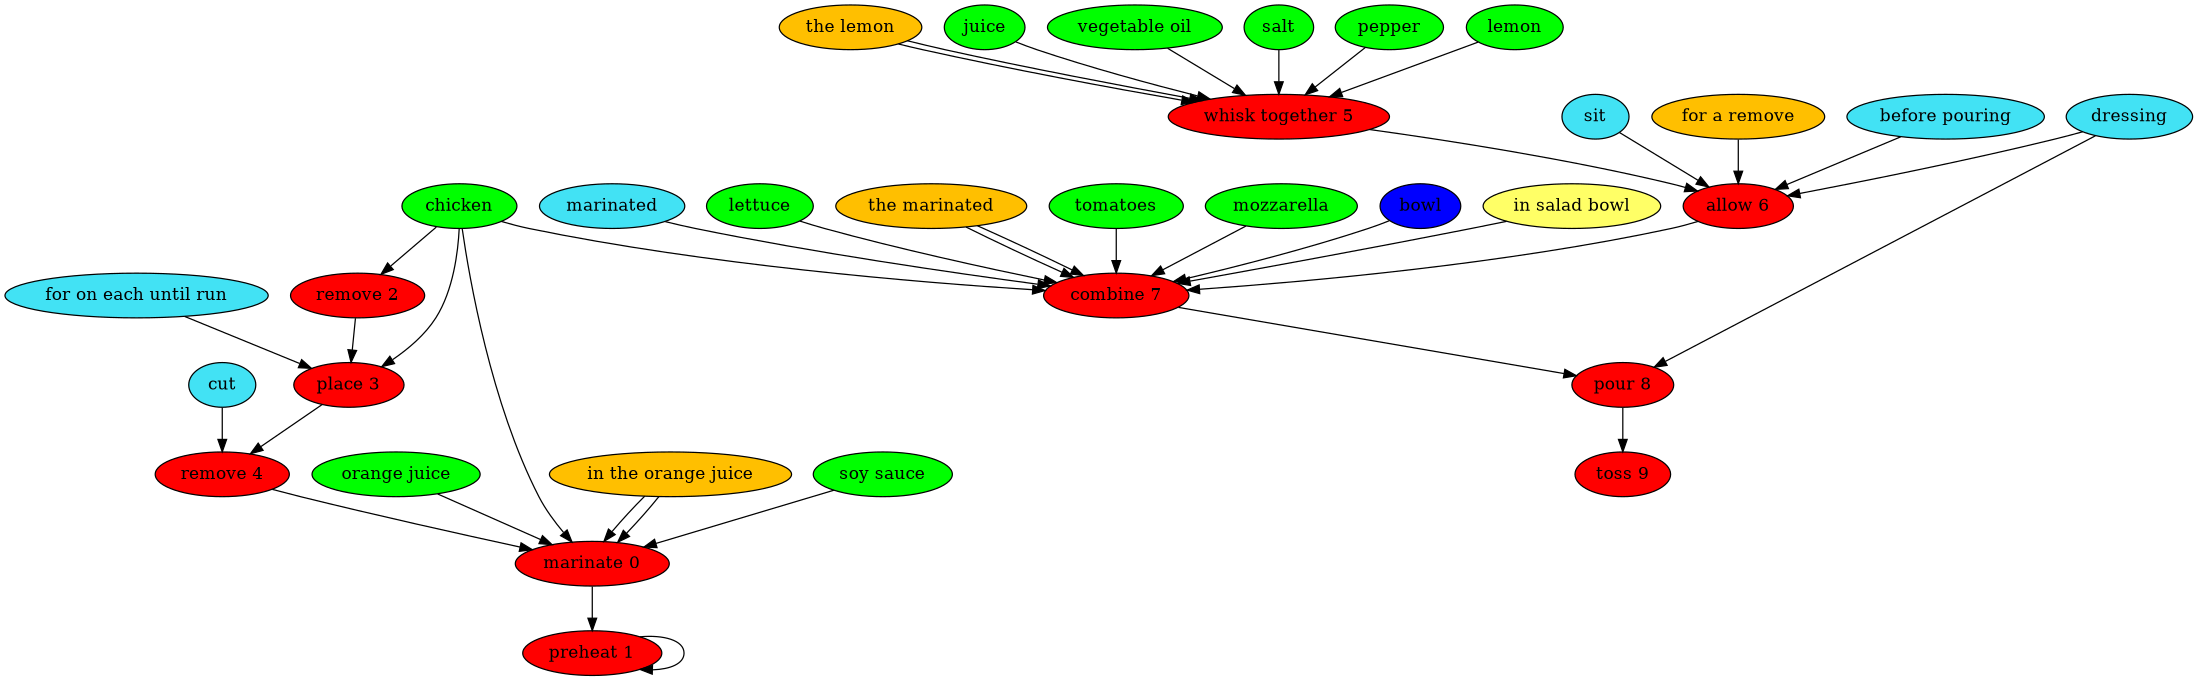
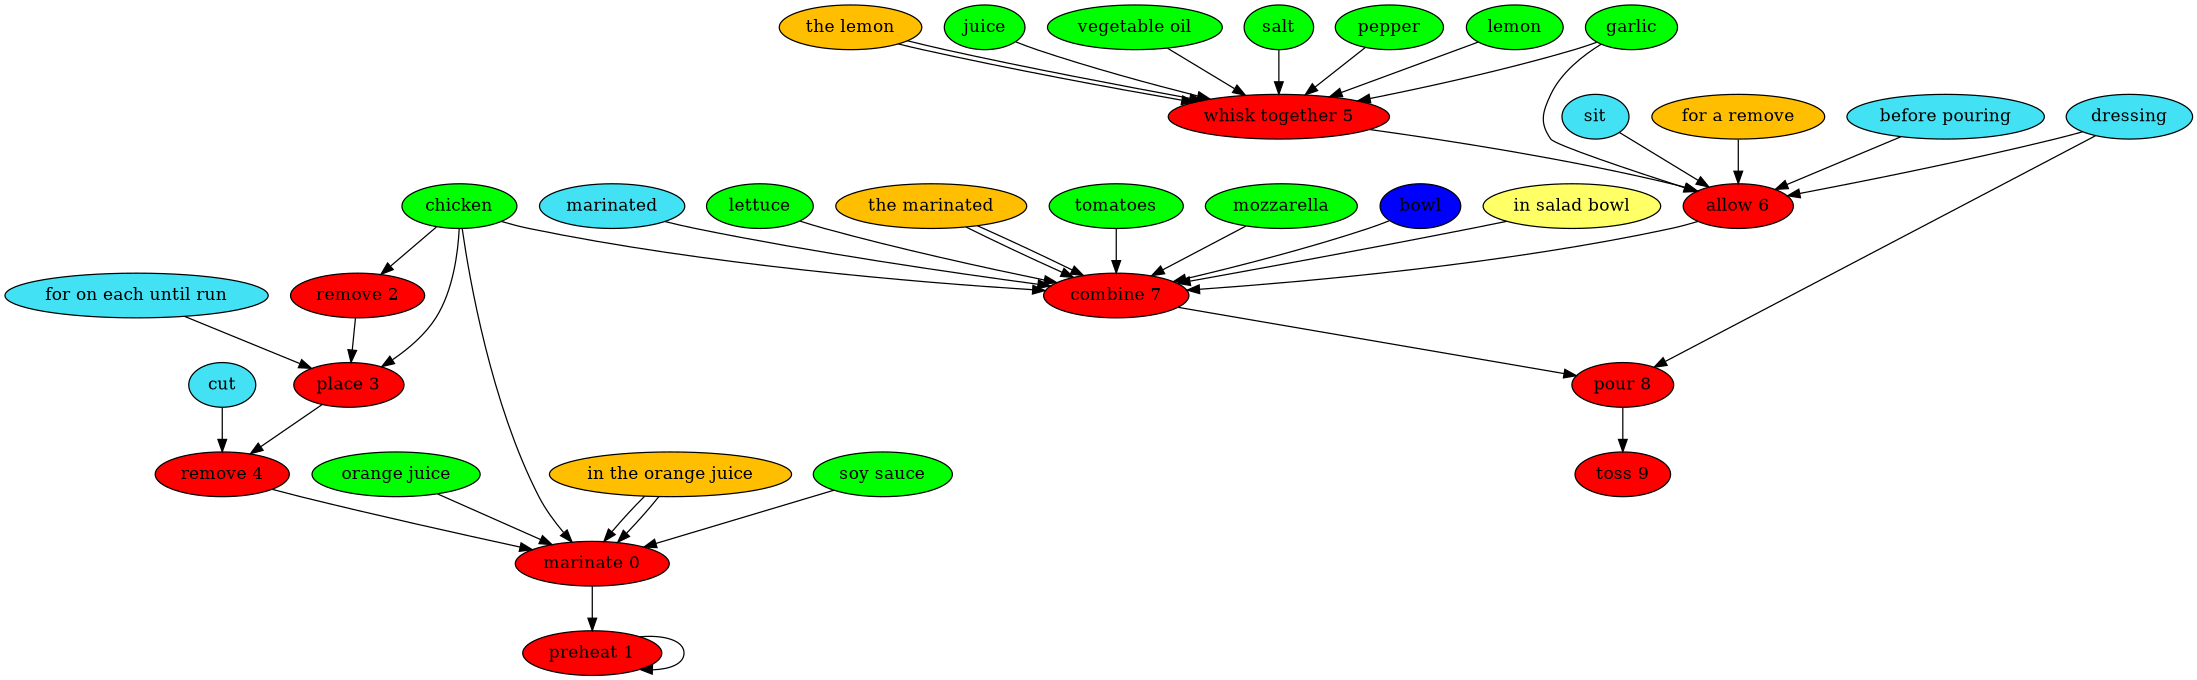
  digraph {
    node [fillcolor=green style=filled]
    "marinate 0" [fillcolor=red]
    "preheat 1" [fillcolor=red]
    chicken
    "remove 2" [fillcolor=red]
    "place 3" [fillcolor=red]
    "combine 7" [fillcolor=red]
    "remove 4" [fillcolor=red]
    "pour 8" [fillcolor=red]
    "orange juice"
    "in the orange juice" [fillcolor="#FFBF00"]
    "soy sauce"
    "for on each until run" [fillcolor="#42e2f4"]
    cut [fillcolor="#42e2f4"]
    "whisk together 5" [fillcolor=red]
    "allow 6" [fillcolor=red]
    lemon
    "the lemon" [fillcolor="#FFBF00"]
    juice
    "vegetable oil"
    salt
    pepper
+   garlic
    sit [fillcolor="#42e2f4"]
    dressing [fillcolor="#42e2f4"]
    "toss 9" [fillcolor=red]
    "for a remove" [fillcolor="#FFBF00"]
    "before pouring" [fillcolor="#42e2f4"]
    marinated [fillcolor="#42e2f4"]
    lettuce
    n30 [fillcolor="#FFBF00" label="the marinated"]
    tomatoes
    mozzarella
    bowl [fillcolor="#0000ff"]
    "in salad bowl" [fillcolor="#ffff66"]
    "marinate 0" -> "preheat 1"
    "preheat 1" -> "preheat 1"
    chicken -> "marinate 0"
    chicken -> "remove 2"
    chicken -> "place 3"
    chicken -> "combine 7"
    "remove 2" -> "place 3"
    "place 3" -> "remove 4"
    "combine 7" -> "pour 8"
    "remove 4" -> "marinate 0"
    "pour 8" -> "toss 9"
    "orange juice" -> "marinate 0"
    "in the orange juice" -> "marinate 0"
    "in the orange juice" -> "marinate 0"
    "soy sauce" -> "marinate 0"
    "for on each until run" -> "place 3"
    cut -> "remove 4"
    "whisk together 5" -> "allow 6"
    "allow 6" -> "combine 7"
    lemon -> "whisk together 5"
    "the lemon" -> "whisk together 5"
    "the lemon" -> "whisk together 5"
    juice -> "whisk together 5"
    "vegetable oil" -> "whisk together 5"
    salt -> "whisk together 5"
    pepper -> "whisk together 5"
+   garlic -> "whisk together 5"
+   garlic -> "allow 6"
    sit -> "allow 6"
    dressing -> "pour 8"
    dressing -> "allow 6"
    "for a remove" -> "allow 6"
    "before pouring" -> "allow 6"
    marinated -> "combine 7"
    lettuce -> "combine 7"
    n30 -> "combine 7"
    n30 -> "combine 7"
    tomatoes -> "combine 7"
    mozzarella -> "combine 7"
    bowl -> "combine 7"
    "in salad bowl" -> "combine 7"
  }
